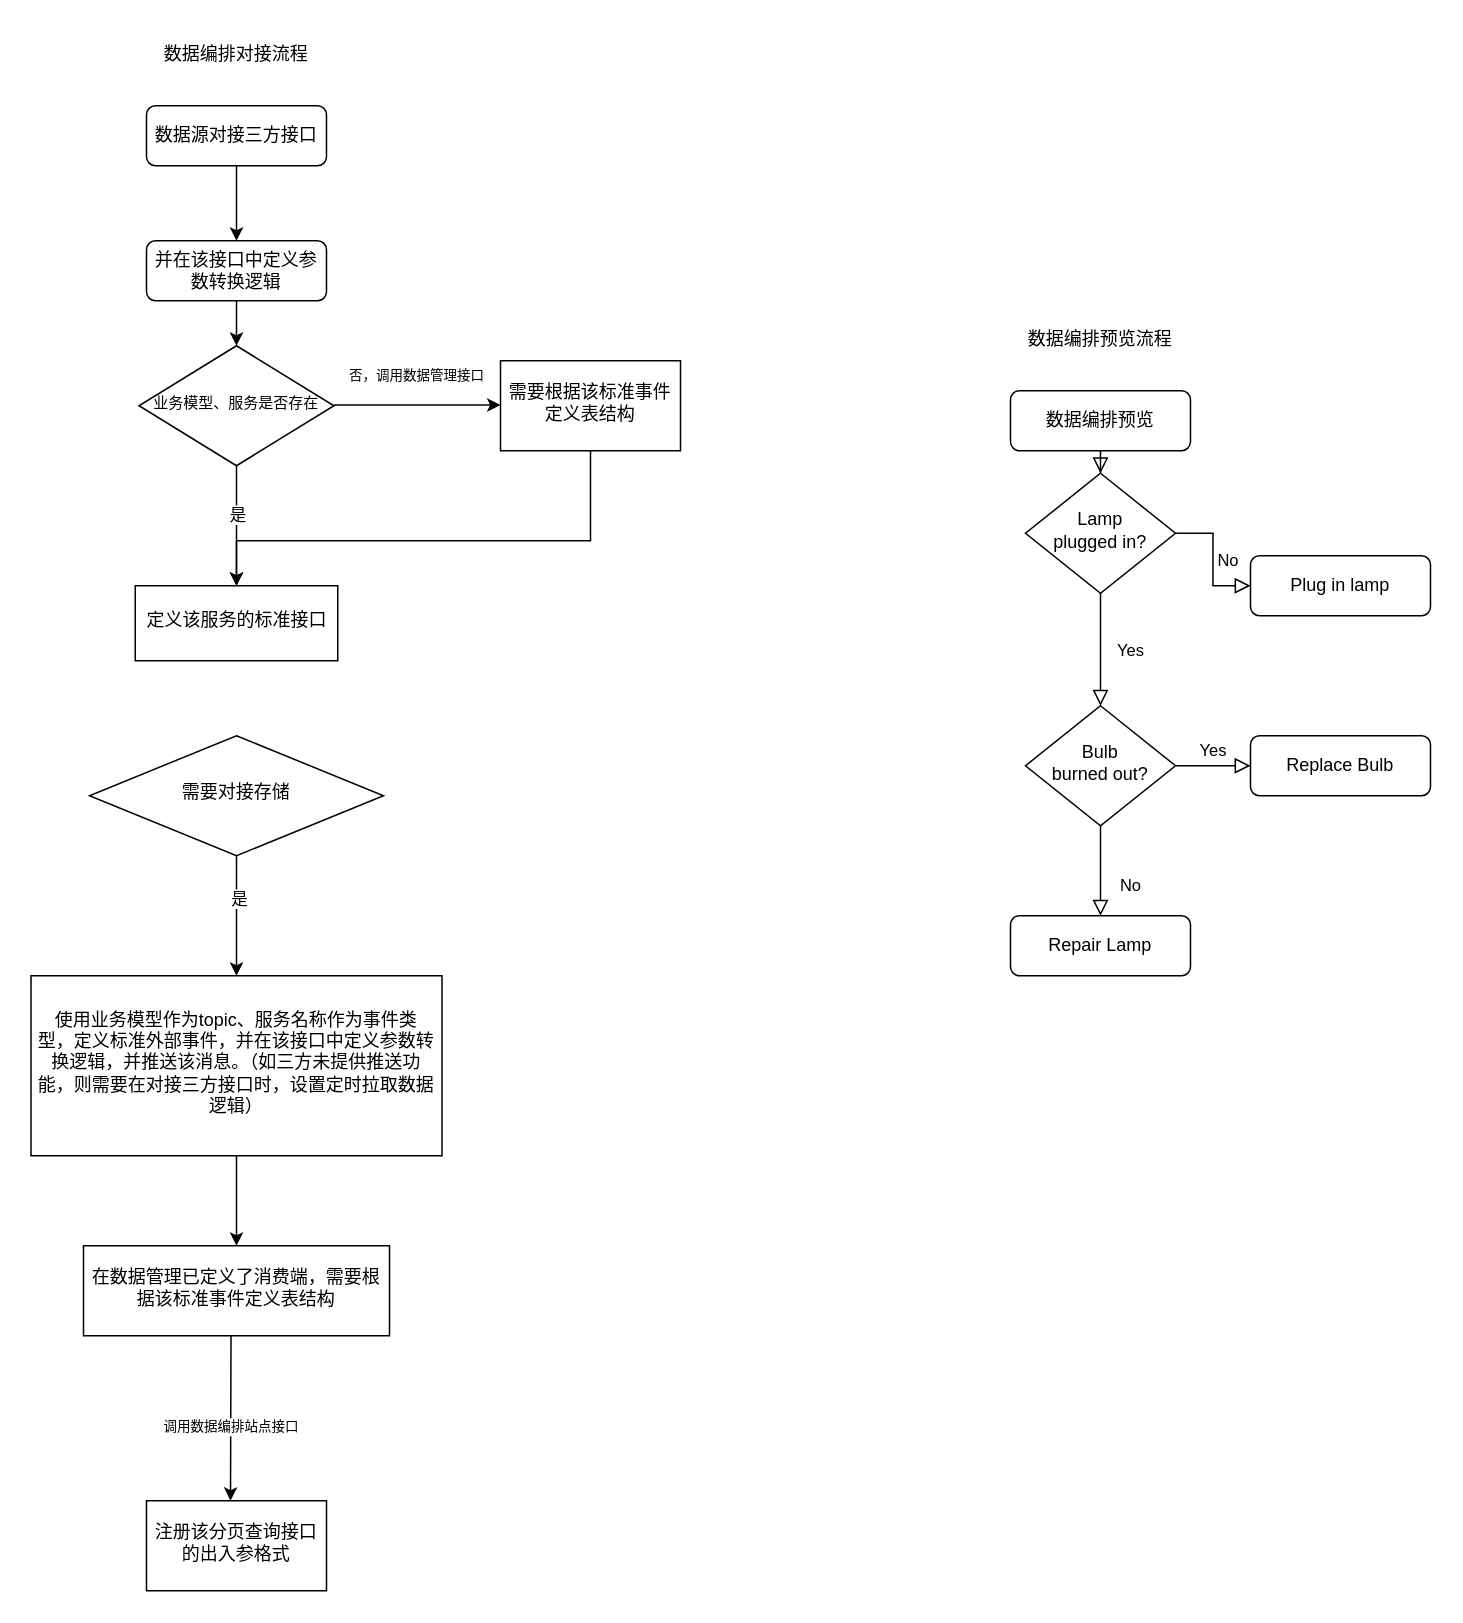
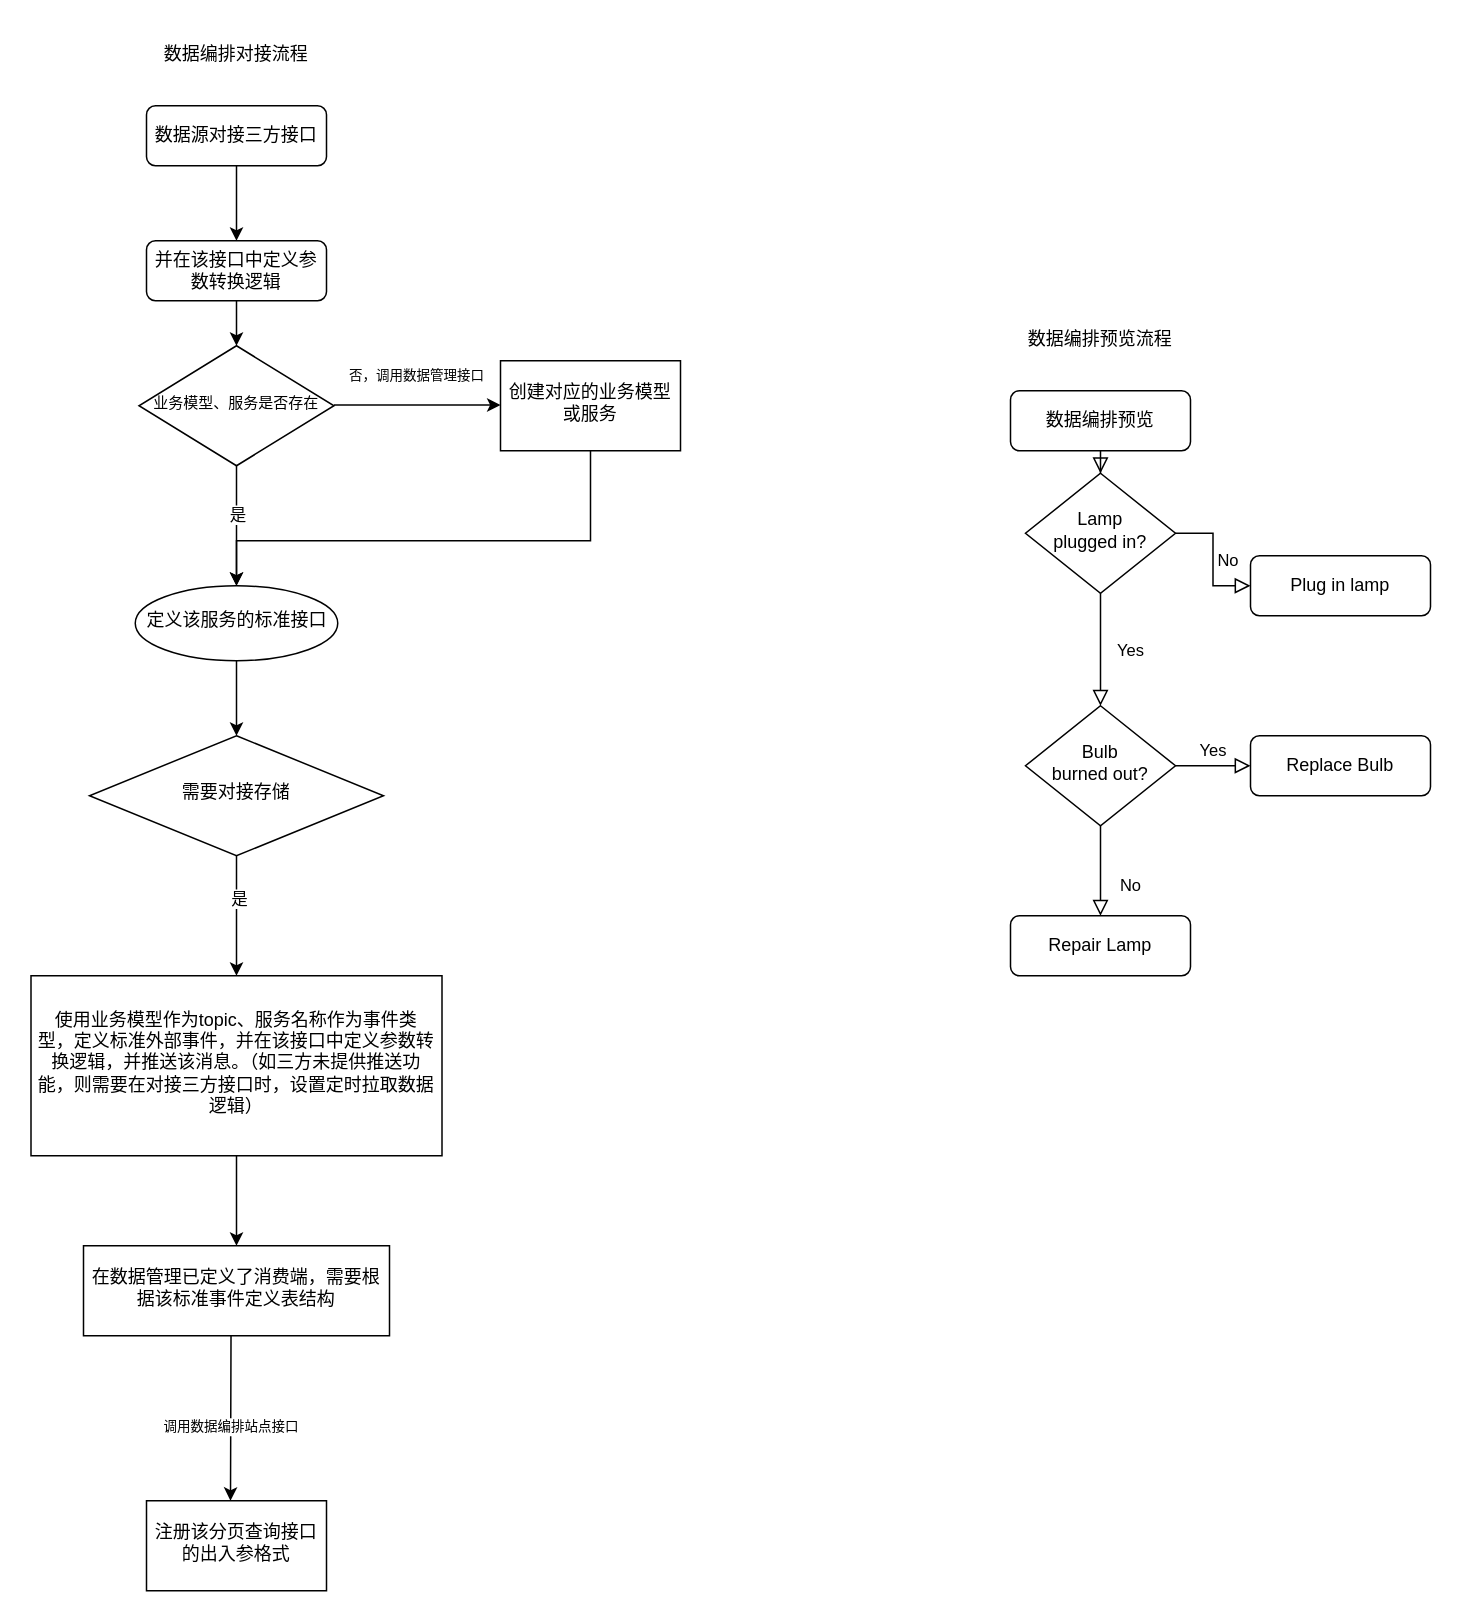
  <mxCell id="0" />
  <mxCell id="1" parent="0" />
  <mxCell id="2" value="" style="rounded=0;html=1;jettySize=auto;orthogonalLoop=1;fontSize=11;endArrow=block;endFill=0;endSize=8;strokeWidth=1;shadow=0;labelBackgroundColor=none;edgeStyle=orthogonalEdgeStyle;" parent="1" source="3" target="6" edge="1"><mxGeometry relative="1" as="geometry" /></mxCell>
  <mxCell id="3" value="数据编排预览" style="rounded=1;whiteSpace=wrap;html=1;fontSize=12;glass=0;strokeWidth=1;shadow=0;" parent="1" vertex="1"><mxGeometry x="673" y="260" width="120" height="40" as="geometry" /></mxCell>
  <mxCell id="4" value="Yes" style="rounded=0;html=1;jettySize=auto;orthogonalLoop=1;fontSize=11;endArrow=block;endFill=0;endSize=8;strokeWidth=1;shadow=0;labelBackgroundColor=none;edgeStyle=orthogonalEdgeStyle;" parent="1" source="6" target="10" edge="1"><mxGeometry y="20" relative="1" as="geometry"><mxPoint as="offset" /></mxGeometry></mxCell>
  <mxCell id="5" value="No" style="edgeStyle=orthogonalEdgeStyle;rounded=0;html=1;jettySize=auto;orthogonalLoop=1;fontSize=11;endArrow=block;endFill=0;endSize=8;strokeWidth=1;shadow=0;labelBackgroundColor=none;" parent="1" source="6" target="7" edge="1"><mxGeometry y="10" relative="1" as="geometry"><mxPoint as="offset" /></mxGeometry></mxCell>
  <mxCell id="6" value="Lamp&lt;br&gt;plugged in?" style="rhombus;whiteSpace=wrap;html=1;shadow=0;fontFamily=Helvetica;fontSize=12;align=center;strokeWidth=1;spacing=6;spacingTop=-4;" parent="1" vertex="1"><mxGeometry x="683" y="315" width="100" height="80" as="geometry" /></mxCell>
  <mxCell id="7" value="Plug in lamp" style="rounded=1;whiteSpace=wrap;html=1;fontSize=12;glass=0;strokeWidth=1;shadow=0;" parent="1" vertex="1"><mxGeometry x="833" y="370" width="120" height="40" as="geometry" /></mxCell>
  <mxCell id="8" value="No" style="rounded=0;html=1;jettySize=auto;orthogonalLoop=1;fontSize=11;endArrow=block;endFill=0;endSize=8;strokeWidth=1;shadow=0;labelBackgroundColor=none;edgeStyle=orthogonalEdgeStyle;" parent="1" source="10" target="11" edge="1"><mxGeometry x="0.333" y="20" relative="1" as="geometry"><mxPoint as="offset" /></mxGeometry></mxCell>
  <mxCell id="9" value="Yes" style="edgeStyle=orthogonalEdgeStyle;rounded=0;html=1;jettySize=auto;orthogonalLoop=1;fontSize=11;endArrow=block;endFill=0;endSize=8;strokeWidth=1;shadow=0;labelBackgroundColor=none;" parent="1" source="10" target="12" edge="1"><mxGeometry y="10" relative="1" as="geometry"><mxPoint as="offset" /></mxGeometry></mxCell>
  <mxCell id="10" value="Bulb&lt;br&gt;burned out?" style="rhombus;whiteSpace=wrap;html=1;shadow=0;fontFamily=Helvetica;fontSize=12;align=center;strokeWidth=1;spacing=6;spacingTop=-4;" parent="1" vertex="1"><mxGeometry x="683" y="470" width="100" height="80" as="geometry" /></mxCell>
  <mxCell id="11" value="Repair Lamp" style="rounded=1;whiteSpace=wrap;html=1;fontSize=12;glass=0;strokeWidth=1;shadow=0;" parent="1" vertex="1"><mxGeometry x="673" y="610" width="120" height="40" as="geometry" /></mxCell>
  <mxCell id="12" value="Replace Bulb" style="rounded=1;whiteSpace=wrap;html=1;fontSize=12;glass=0;strokeWidth=1;shadow=0;" parent="1" vertex="1"><mxGeometry x="833" y="490" width="120" height="40" as="geometry" /></mxCell>
  <mxCell id="13" value="" style="edgeStyle=orthogonalEdgeStyle;rounded=0;orthogonalLoop=1;jettySize=auto;html=1;" edge="1" parent="1" source="14" target="18"><mxGeometry relative="1" as="geometry" /></mxCell>
  <mxCell id="14" value="数据源对接三方接口" style="rounded=1;whiteSpace=wrap;html=1;fontSize=12;glass=0;strokeWidth=1;shadow=0;" vertex="1" parent="1"><mxGeometry x="97" y="70" width="120" height="40" as="geometry" /></mxCell>
  <mxCell id="15" value="数据编排对接流程" style="text;align=center;verticalAlign=middle;resizable=0;points=[];autosize=1;strokeColor=none;fillColor=none;" vertex="1" parent="1"><mxGeometry x="97" y="20" width="120" height="30" as="geometry" /></mxCell>
  <mxCell id="16" value="数据编排预览流程" style="text;align=center;verticalAlign=middle;resizable=0;points=[];autosize=1;strokeColor=none;fillColor=none;" vertex="1" parent="1"><mxGeometry x="673" y="210" width="120" height="30" as="geometry" /></mxCell>
  <mxCell id="17" value="" style="edgeStyle=orthogonalEdgeStyle;rounded=0;orthogonalLoop=1;jettySize=auto;html=1;" edge="1" parent="1" source="18" target="23"><mxGeometry relative="1" as="geometry" /></mxCell>
  <mxCell id="18" value="并在该接口中定义参数转换逻辑" style="rounded=1;whiteSpace=wrap;html=1;fontSize=12;glass=0;strokeWidth=1;shadow=0;" vertex="1" parent="1"><mxGeometry x="97" y="160" width="120" height="40" as="geometry" /></mxCell>
  <mxCell id="19" value="" style="edgeStyle=orthogonalEdgeStyle;rounded=0;orthogonalLoop=1;jettySize=auto;html=1;" edge="1" parent="1"><mxGeometry relative="1" as="geometry"><mxPoint x="222" y="269.5" as="sourcePoint" /><mxPoint x="333" y="269.5" as="targetPoint" /></mxGeometry></mxCell>
  <mxCell id="20" value="否，调用数据管理接口" style="edgeLabel;align=center;verticalAlign=middle;resizable=0;points=[];fontSize=9;" vertex="1" connectable="0" parent="19"><mxGeometry x="-0.304" y="-1" relative="1" as="geometry"><mxPoint x="16" y="-21" as="offset" /></mxGeometry></mxCell>
  <mxCell id="21" value="" style="edgeStyle=orthogonalEdgeStyle;rounded=0;orthogonalLoop=1;jettySize=auto;html=1;" edge="1" parent="1" source="23" target="29"><mxGeometry relative="1" as="geometry" /></mxCell>
  <mxCell id="22" value="是" style="edgeLabel;html=1;align=center;verticalAlign=middle;resizable=0;points=[];" vertex="1" connectable="0" parent="21"><mxGeometry x="-0.197" relative="1" as="geometry"><mxPoint as="offset" /></mxGeometry></mxCell>
  <mxCell id="23" value="业务模型、服务是否存在" style="rhombus;whiteSpace=wrap;html=1;shadow=0;fontFamily=Helvetica;fontSize=10;align=center;strokeWidth=1;spacing=6;spacingTop=-4;" vertex="1" parent="1"><mxGeometry x="92" y="230" width="130" height="80" as="geometry" /></mxCell>
  <mxCell id="24" style="edgeStyle=orthogonalEdgeStyle;rounded=0;orthogonalLoop=1;jettySize=auto;html=1;exitX=0.5;exitY=1;exitDx=0;exitDy=0;entryX=0.5;entryY=0;entryDx=0;entryDy=0;" edge="1" parent="1" source="25" target="29"><mxGeometry relative="1" as="geometry"><Array as="points"><mxPoint x="368" y="360" /><mxPoint x="158" y="360" /></Array></mxGeometry></mxCell>
- <mxCell id="25" value="需要根据该标准事件定义表结构" style="whiteSpace=wrap;html=1;shadow=0;strokeWidth=1;spacing=6;spacingTop=-4;" vertex="1" parent="1"><mxGeometry x="333" y="240" width="120" height="60" as="geometry" /></mxCell>
+ <mxCell id="25" value="创建对应的业务模型或服务" style="whiteSpace=wrap;html=1;shadow=0;strokeWidth=1;spacing=6;spacingTop=-4;" vertex="1" parent="1"><mxGeometry x="333" y="240" width="120" height="60" as="geometry" /></mxCell>
  <mxCell id="26" value="" style="edgeStyle=orthogonalEdgeStyle;rounded=0;orthogonalLoop=1;jettySize=auto;html=1;exitX=0.5;exitY=1;exitDx=0;exitDy=0;" edge="1" parent="1"><mxGeometry relative="1" as="geometry"><mxPoint x="103" y="840" as="sourcePoint" /><mxPoint x="153" y="1000" as="targetPoint" /></mxGeometry></mxCell>
  <mxCell id="27" value="调用数据编排站点接口" style="edgeLabel;align=center;verticalAlign=middle;resizable=0;fontSize=9;labelPosition=center;verticalLabelPosition=middle;" vertex="1" connectable="0" parent="26"><mxGeometry relative="1" as="geometry"><mxPoint y="55" as="offset" /></mxGeometry></mxCell>
- <mxCell id="29" value="定义该服务的标准接口" style="whiteSpace=wrap;html=1;shadow=0;strokeWidth=1;spacing=6;spacingTop=-4;" vertex="1" parent="1"><mxGeometry x="89.5" y="390" width="135" height="50" as="geometry" /></mxCell>
+ <mxCell id="28" value="" style="edgeStyle=orthogonalEdgeStyle;rounded=0;orthogonalLoop=1;jettySize=auto;html=1;fontFamily=Helvetica;fontSize=11;fontColor=default;labelBackgroundColor=default;resizable=0;" edge="1" parent="1" source="29" target="34"><mxGeometry relative="1" as="geometry" /></mxCell>
+ <mxCell id="29" value="定义该服务的标准接口" style="ellipse;whiteSpace=wrap;html=1;shadow=0;strokeWidth=1;spacing=6;spacingTop=-4;" vertex="1" parent="1"><mxGeometry x="89.5" y="390" width="135" height="50" as="geometry" /></mxCell>
  <mxCell id="30" value="注册该分页查询接口的出入参格式" style="whiteSpace=wrap;html=1;shadow=0;strokeWidth=1;spacing=6;spacingTop=-4;" vertex="1" parent="1"><mxGeometry x="97" y="1000" width="120" height="60" as="geometry" /></mxCell>
  <mxCell id="31" value="在数据管理已定义了消费端，需要根据该标准事件定义表结构" style="whiteSpace=wrap;html=1;shadow=0;strokeWidth=1;spacing=6;spacingTop=-4;" vertex="1" parent="1"><mxGeometry x="55" y="830" width="204" height="60" as="geometry" /></mxCell>
  <mxCell id="32" value="" style="edgeStyle=orthogonalEdgeStyle;rounded=0;orthogonalLoop=1;jettySize=auto;html=1;fontFamily=Helvetica;fontSize=11;fontColor=default;labelBackgroundColor=default;resizable=0;" edge="1" parent="1" source="34" target="36"><mxGeometry relative="1" as="geometry" /></mxCell>
  <mxCell id="33" value="是" style="edgeLabel;html=1;align=center;verticalAlign=middle;resizable=0;points=[];fontFamily=Helvetica;fontSize=11;fontColor=default;labelBackgroundColor=default;fillColor=none;gradientColor=none;" vertex="1" connectable="0" parent="32"><mxGeometry x="-0.289" y="1" relative="1" as="geometry"><mxPoint as="offset" /></mxGeometry></mxCell>
  <mxCell id="34" value="需要对接存储" style="rhombus;whiteSpace=wrap;html=1;shadow=0;strokeWidth=1;spacing=6;spacingTop=-4;" vertex="1" parent="1"><mxGeometry x="59" y="490" width="196" height="80" as="geometry" /></mxCell>
  <mxCell id="35" value="" style="edgeStyle=orthogonalEdgeStyle;rounded=0;orthogonalLoop=1;jettySize=auto;html=1;fontFamily=Helvetica;fontSize=11;fontColor=default;labelBackgroundColor=default;resizable=0;" edge="1" parent="1" source="36" target="31"><mxGeometry relative="1" as="geometry" /></mxCell>
  <mxCell id="36" value="使用业务模型作为topic、服务名称作为事件类型，定义标准外部事件，并在该接口中定义参数转换逻辑，并推送该消息。（如三方未提供推送功能，则需要在对接三方接口时，设置定时拉取数据逻辑）" style="whiteSpace=wrap;html=1;shadow=0;strokeWidth=1;spacing=6;spacingTop=-4;" vertex="1" parent="1"><mxGeometry x="20" y="650" width="274" height="120" as="geometry" /></mxCell>
